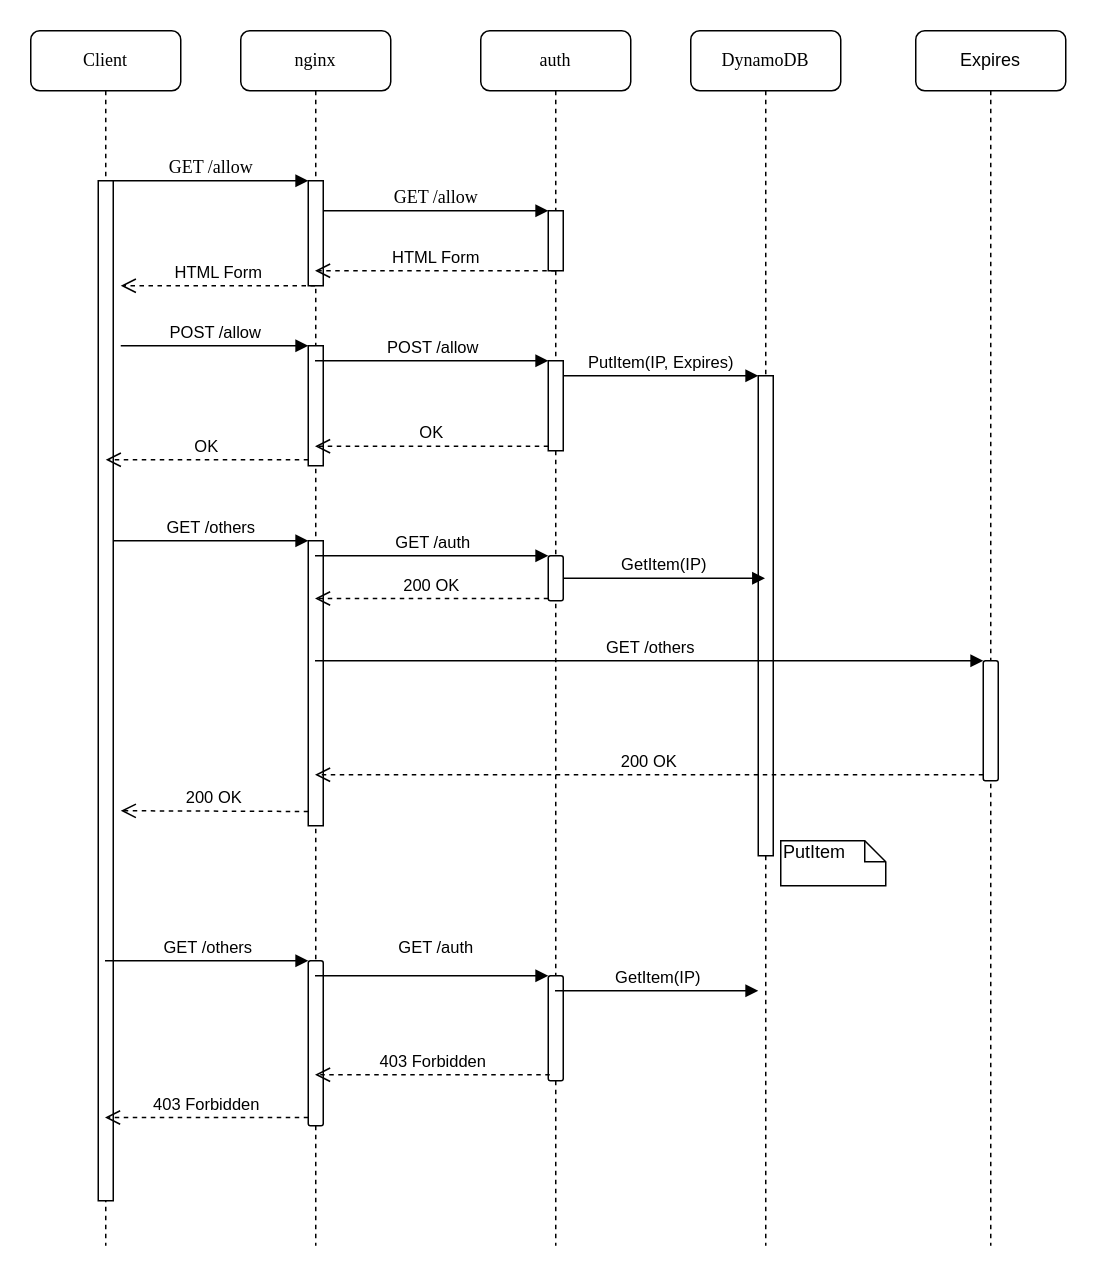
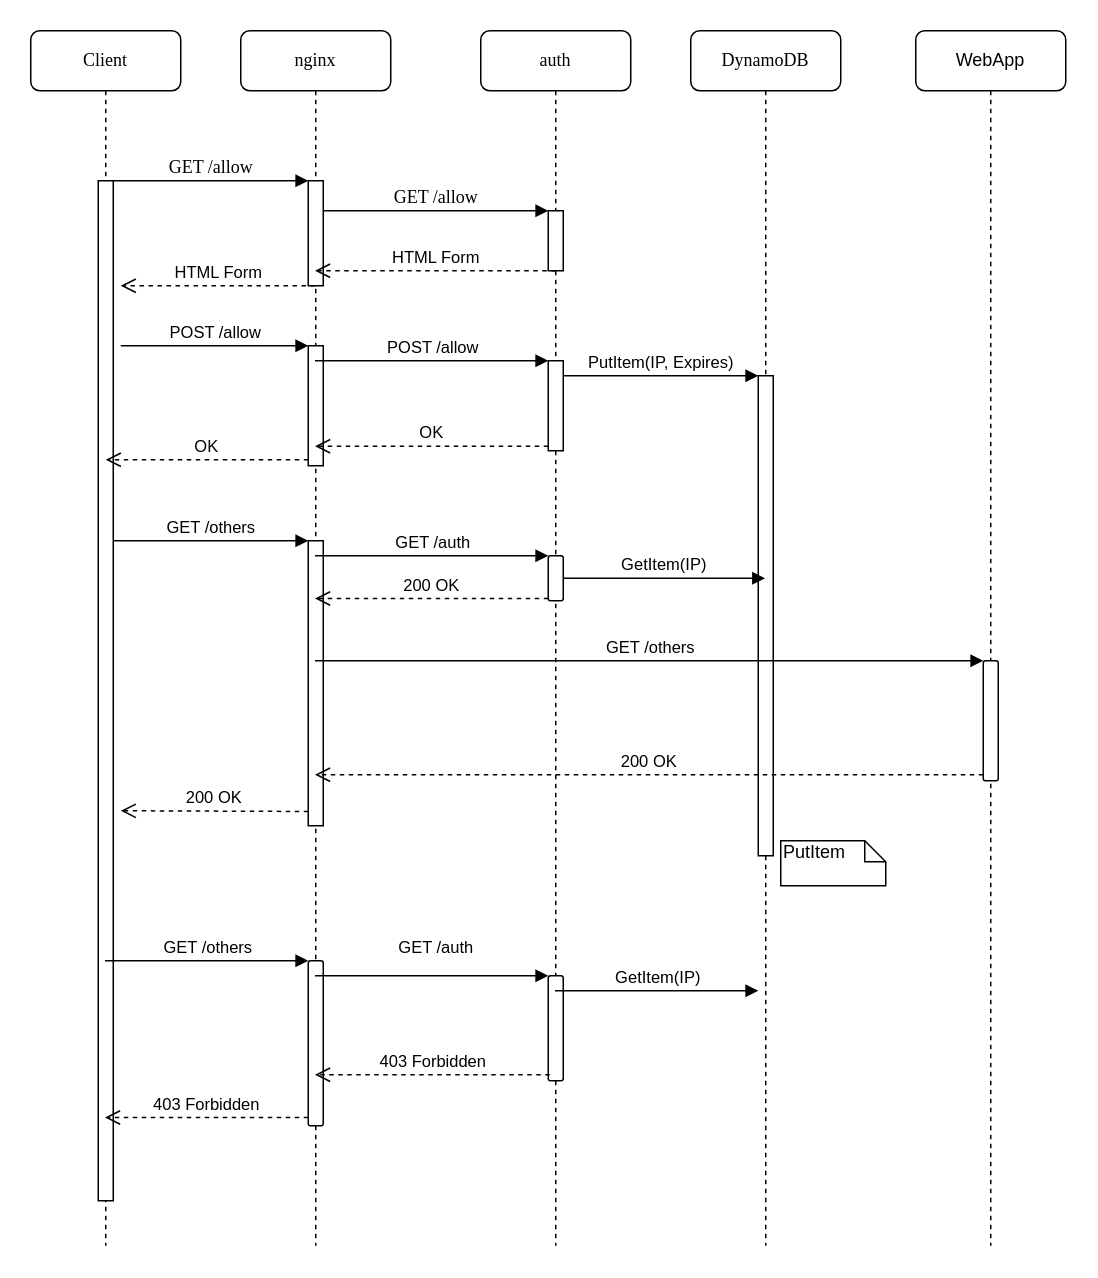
  <mxCell id="0" />
  <mxCell id="1" parent="0" />
  <mxCell id="2" value="nginx" style="shape=umlLifeline;perimeter=lifelinePerimeter;whiteSpace=wrap;html=1;container=1;collapsible=0;recursiveResize=0;outlineConnect=0;rounded=1;shadow=0;comic=0;labelBackgroundColor=none;strokeWidth=1;fontFamily=Verdana;fontSize=12;align=center;" parent="1" vertex="1"><mxGeometry x="160" y="20" width="100" height="810" as="geometry" /></mxCell>
  <mxCell id="3" value="" style="html=1;points=[];perimeter=orthogonalPerimeter;rounded=0;shadow=0;comic=0;labelBackgroundColor=none;strokeWidth=1;fontFamily=Verdana;fontSize=12;align=center;" parent="2" vertex="1"><mxGeometry x="45" y="100" width="10" height="70" as="geometry" /></mxCell>
  <mxCell id="4" value="" style="html=1;points=[];perimeter=orthogonalPerimeter;" vertex="1" parent="2"><mxGeometry x="45" y="210" width="10" height="80" as="geometry" /></mxCell>
  <mxCell id="5" value="" style="html=1;points=[];perimeter=orthogonalPerimeter;" vertex="1" parent="2"><mxGeometry x="45" y="340" width="10" height="190" as="geometry" /></mxCell>
  <mxCell id="6" value="" style="html=1;points=[];perimeter=orthogonalPerimeter;rounded=1;" vertex="1" parent="2"><mxGeometry x="45" y="620" width="10" height="110" as="geometry" /></mxCell>
  <mxCell id="7" value="auth" style="shape=umlLifeline;perimeter=lifelinePerimeter;whiteSpace=wrap;html=1;container=1;collapsible=0;recursiveResize=0;outlineConnect=0;rounded=1;shadow=0;comic=0;labelBackgroundColor=none;strokeWidth=1;fontFamily=Verdana;fontSize=12;align=center;" parent="1" vertex="1"><mxGeometry x="320" y="20" width="100" height="810" as="geometry" /></mxCell>
  <mxCell id="8" value="" style="html=1;points=[];perimeter=orthogonalPerimeter;rounded=0;shadow=0;comic=0;labelBackgroundColor=none;strokeWidth=1;fontFamily=Verdana;fontSize=12;align=center;" parent="7" vertex="1"><mxGeometry x="45" y="120" width="10" height="40" as="geometry" /></mxCell>
  <mxCell id="9" value="" style="html=1;points=[];perimeter=orthogonalPerimeter;" vertex="1" parent="7"><mxGeometry x="45" y="220" width="10" height="60" as="geometry" /></mxCell>
  <mxCell id="10" value="" style="html=1;points=[];perimeter=orthogonalPerimeter;rounded=1;" vertex="1" parent="7"><mxGeometry x="45" y="350" width="10" height="30" as="geometry" /></mxCell>
  <mxCell id="11" value="" style="html=1;points=[];perimeter=orthogonalPerimeter;rounded=1;" vertex="1" parent="7"><mxGeometry x="45" y="630" width="10" height="70" as="geometry" /></mxCell>
  <mxCell id="12" value="DynamoDB" style="shape=umlLifeline;perimeter=lifelinePerimeter;whiteSpace=wrap;html=1;container=1;collapsible=0;recursiveResize=0;outlineConnect=0;rounded=1;shadow=0;comic=0;labelBackgroundColor=none;strokeWidth=1;fontFamily=Verdana;fontSize=12;align=center;" parent="1" vertex="1"><mxGeometry x="460" y="20" width="100" height="810" as="geometry" /></mxCell>
  <mxCell id="13" value="" style="html=1;points=[];perimeter=orthogonalPerimeter;" vertex="1" parent="12"><mxGeometry x="45" y="230" width="10" height="320" as="geometry" /></mxCell>
  <mxCell id="14" value="Client" style="shape=umlLifeline;perimeter=lifelinePerimeter;whiteSpace=wrap;html=1;container=1;collapsible=0;recursiveResize=0;outlineConnect=0;rounded=1;shadow=0;comic=0;labelBackgroundColor=none;strokeWidth=1;fontFamily=Verdana;fontSize=12;align=center;" parent="1" vertex="1"><mxGeometry x="20" y="20" width="100" height="810" as="geometry" /></mxCell>
  <mxCell id="15" value="" style="html=1;points=[];perimeter=orthogonalPerimeter;rounded=0;shadow=0;comic=0;labelBackgroundColor=none;strokeWidth=1;fontFamily=Verdana;fontSize=12;align=center;" parent="14" vertex="1"><mxGeometry x="45" y="100" width="10" height="680" as="geometry" /></mxCell>
  <mxCell id="16" value="GET /allow" style="html=1;verticalAlign=bottom;endArrow=block;entryX=0;entryY=0;labelBackgroundColor=none;fontFamily=Verdana;fontSize=12;edgeStyle=elbowEdgeStyle;elbow=vertical;" parent="1" source="15" target="3" edge="1"><mxGeometry relative="1" as="geometry"><mxPoint x="140" y="130" as="sourcePoint" /></mxGeometry></mxCell>
  <mxCell id="17" value="GET /allow" style="html=1;verticalAlign=bottom;endArrow=block;entryX=0;entryY=0;labelBackgroundColor=none;fontFamily=Verdana;fontSize=12;edgeStyle=elbowEdgeStyle;elbow=vertical;" parent="1" source="3" target="8" edge="1"><mxGeometry relative="1" as="geometry"><mxPoint x="290" y="140" as="sourcePoint" /></mxGeometry></mxCell>
  <mxCell id="18" value="HTML Form" style="html=1;verticalAlign=bottom;endArrow=open;dashed=1;endSize=8;exitX=0.5;exitY=1;exitDx=0;exitDy=0;exitPerimeter=0;" edge="1" parent="1" source="8" target="2"><mxGeometry relative="1" as="geometry"><mxPoint x="310" y="170" as="sourcePoint" /><mxPoint x="230" y="170" as="targetPoint" /></mxGeometry></mxCell>
  <mxCell id="19" value="HTML Form" style="html=1;verticalAlign=bottom;endArrow=open;dashed=1;endSize=8;" edge="1" parent="1" source="2"><mxGeometry relative="1" as="geometry"><mxPoint x="290" y="250" as="sourcePoint" /><mxPoint x="80" y="190" as="targetPoint" /></mxGeometry></mxCell>
  <mxCell id="20" value="POST /allow" style="html=1;verticalAlign=bottom;endArrow=block;entryX=0;entryY=0;" edge="1" target="4" parent="1"><mxGeometry relative="1" as="geometry"><mxPoint x="80" y="230" as="sourcePoint" /></mxGeometry></mxCell>
  <mxCell id="21" value="OK" style="html=1;verticalAlign=bottom;endArrow=open;dashed=1;endSize=8;exitX=0;exitY=0.95;" edge="1" source="4" parent="1"><mxGeometry relative="1" as="geometry"><mxPoint x="70" y="306" as="targetPoint" /></mxGeometry></mxCell>
  <mxCell id="22" value="POST /allow" style="html=1;verticalAlign=bottom;endArrow=block;entryX=0;entryY=0;" edge="1" target="9" parent="1" source="2"><mxGeometry relative="1" as="geometry"><mxPoint x="295" y="230" as="sourcePoint" /></mxGeometry></mxCell>
  <mxCell id="23" value="OK" style="html=1;verticalAlign=bottom;endArrow=open;dashed=1;endSize=8;exitX=0;exitY=0.95;" edge="1" source="9" parent="1" target="2"><mxGeometry relative="1" as="geometry"><mxPoint x="295" y="306" as="targetPoint" /></mxGeometry></mxCell>
  <mxCell id="24" value="PutItem(IP, Expires)" style="html=1;verticalAlign=bottom;endArrow=block;entryX=0;entryY=0;" edge="1" target="13" parent="1"><mxGeometry relative="1" as="geometry"><mxPoint x="375" y="250" as="sourcePoint" /></mxGeometry></mxCell>
  <mxCell id="25" value="GET /others" style="html=1;verticalAlign=bottom;endArrow=block;entryX=0;entryY=0;" edge="1" target="5" parent="1" source="15"><mxGeometry relative="1" as="geometry"><mxPoint x="135" y="360" as="sourcePoint" /></mxGeometry></mxCell>
  <mxCell id="26" value="200 OK" style="html=1;verticalAlign=bottom;endArrow=open;dashed=1;endSize=8;exitX=0;exitY=0.95;" edge="1" source="5" parent="1"><mxGeometry relative="1" as="geometry"><mxPoint x="80" y="540" as="targetPoint" /></mxGeometry></mxCell>
- <mxCell id="27" value="Expires" style="shape=umlLifeline;perimeter=lifelinePerimeter;whiteSpace=wrap;html=1;container=1;collapsible=0;recursiveResize=0;outlineConnect=0;rounded=1;" vertex="1" parent="1"><mxGeometry x="610" y="20" width="100" height="810" as="geometry" /></mxCell>
+ <mxCell id="27" value="WebApp" style="shape=umlLifeline;perimeter=lifelinePerimeter;whiteSpace=wrap;html=1;container=1;collapsible=0;recursiveResize=0;outlineConnect=0;rounded=1;" vertex="1" parent="1"><mxGeometry x="610" y="20" width="100" height="810" as="geometry" /></mxCell>
  <mxCell id="28" value="" style="html=1;points=[];perimeter=orthogonalPerimeter;rounded=1;" vertex="1" parent="27"><mxGeometry x="45" y="420" width="10" height="80" as="geometry" /></mxCell>
  <mxCell id="29" value="GET /auth" style="html=1;verticalAlign=bottom;endArrow=block;entryX=0;entryY=0;" edge="1" target="10" parent="1" source="2"><mxGeometry relative="1" as="geometry"><mxPoint x="295" y="370" as="sourcePoint" /></mxGeometry></mxCell>
  <mxCell id="30" value="200 OK" style="html=1;verticalAlign=bottom;endArrow=open;dashed=1;endSize=8;exitX=0;exitY=0.95;" edge="1" source="10" parent="1" target="2"><mxGeometry relative="1" as="geometry"><mxPoint x="295" y="446" as="targetPoint" /></mxGeometry></mxCell>
  <mxCell id="31" value="GetItem(IP)" style="html=1;verticalAlign=bottom;endArrow=block;" edge="1" parent="1" source="10" target="12"><mxGeometry width="80" relative="1" as="geometry"><mxPoint x="470" y="300" as="sourcePoint" /><mxPoint x="550" y="300" as="targetPoint" /></mxGeometry></mxCell>
  <mxCell id="32" value="GET /others" style="html=1;verticalAlign=bottom;endArrow=block;entryX=0;entryY=0;" edge="1" target="28" parent="1" source="2"><mxGeometry relative="1" as="geometry"><mxPoint x="585" y="440" as="sourcePoint" /></mxGeometry></mxCell>
  <mxCell id="33" value="200 OK" style="html=1;verticalAlign=bottom;endArrow=open;dashed=1;endSize=8;exitX=0;exitY=0.95;" edge="1" source="28" parent="1" target="2"><mxGeometry relative="1" as="geometry"><mxPoint x="585" y="516" as="targetPoint" /></mxGeometry></mxCell>
  <mxCell id="34" value="PutItem" style="shape=note;whiteSpace=wrap;html=1;size=14;verticalAlign=top;align=left;spacingTop=-6;rounded=1;" vertex="1" parent="1"><mxGeometry x="520" y="560" width="70" height="30" as="geometry" /></mxCell>
  <mxCell id="35" value="GET /others" style="html=1;verticalAlign=bottom;endArrow=block;entryX=0;entryY=0;" edge="1" target="6" parent="1" source="14"><mxGeometry relative="1" as="geometry"><mxPoint x="135" y="640" as="sourcePoint" /></mxGeometry></mxCell>
  <mxCell id="36" value="403 Forbidden" style="html=1;verticalAlign=bottom;endArrow=open;dashed=1;endSize=8;exitX=0;exitY=0.95;" edge="1" source="6" parent="1" target="14"><mxGeometry relative="1" as="geometry"><mxPoint x="135" y="716" as="targetPoint" /></mxGeometry></mxCell>
  <mxCell id="37" value="GET /auth" style="html=1;verticalAlign=bottom;endArrow=block;entryX=0;entryY=0;" edge="1" target="11" parent="1" source="2"><mxGeometry x="0.035" y="10" relative="1" as="geometry"><mxPoint x="295" y="650" as="sourcePoint" /><mxPoint as="offset" /></mxGeometry></mxCell>
  <mxCell id="38" value="GetItem(IP)" style="html=1;verticalAlign=bottom;endArrow=block;entryX=0;entryY=0;" edge="1" parent="1" source="7"><mxGeometry relative="1" as="geometry"><mxPoint x="435" y="660" as="sourcePoint" /><mxPoint x="505" y="660" as="targetPoint" /></mxGeometry></mxCell>
  <mxCell id="39" value="403 Forbidden" style="html=1;verticalAlign=bottom;endArrow=open;dashed=1;endSize=8;exitX=0.1;exitY=0.943;exitDx=0;exitDy=0;exitPerimeter=0;" edge="1" parent="1" source="11" target="2"><mxGeometry relative="1" as="geometry"><mxPoint x="550" y="550" as="sourcePoint" /><mxPoint x="470" y="550" as="targetPoint" /></mxGeometry></mxCell>
